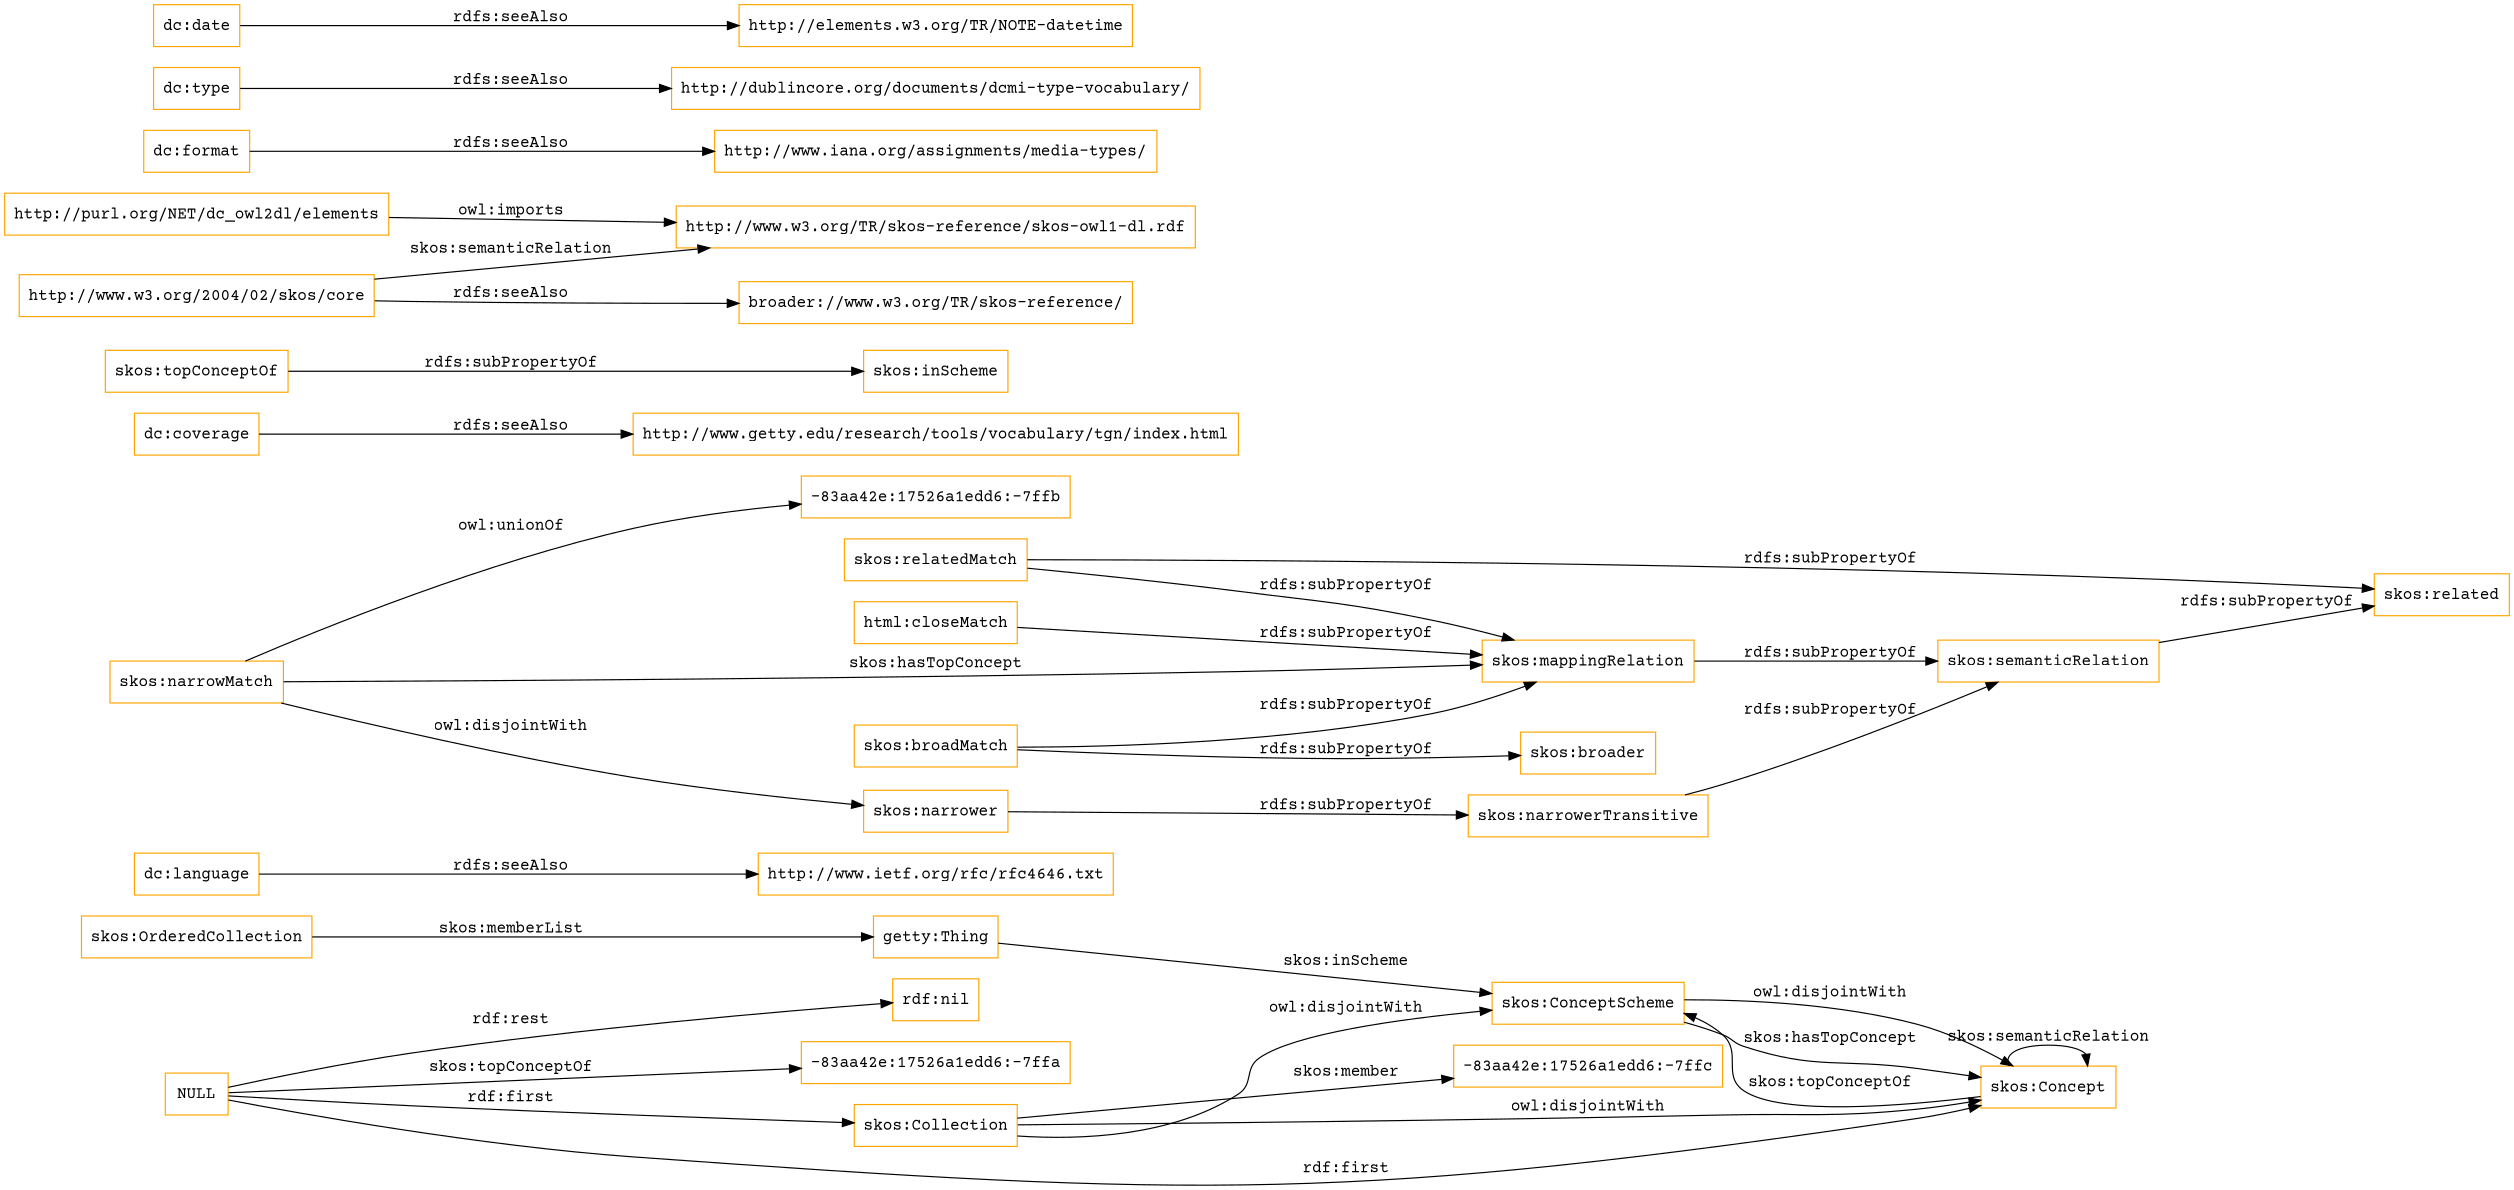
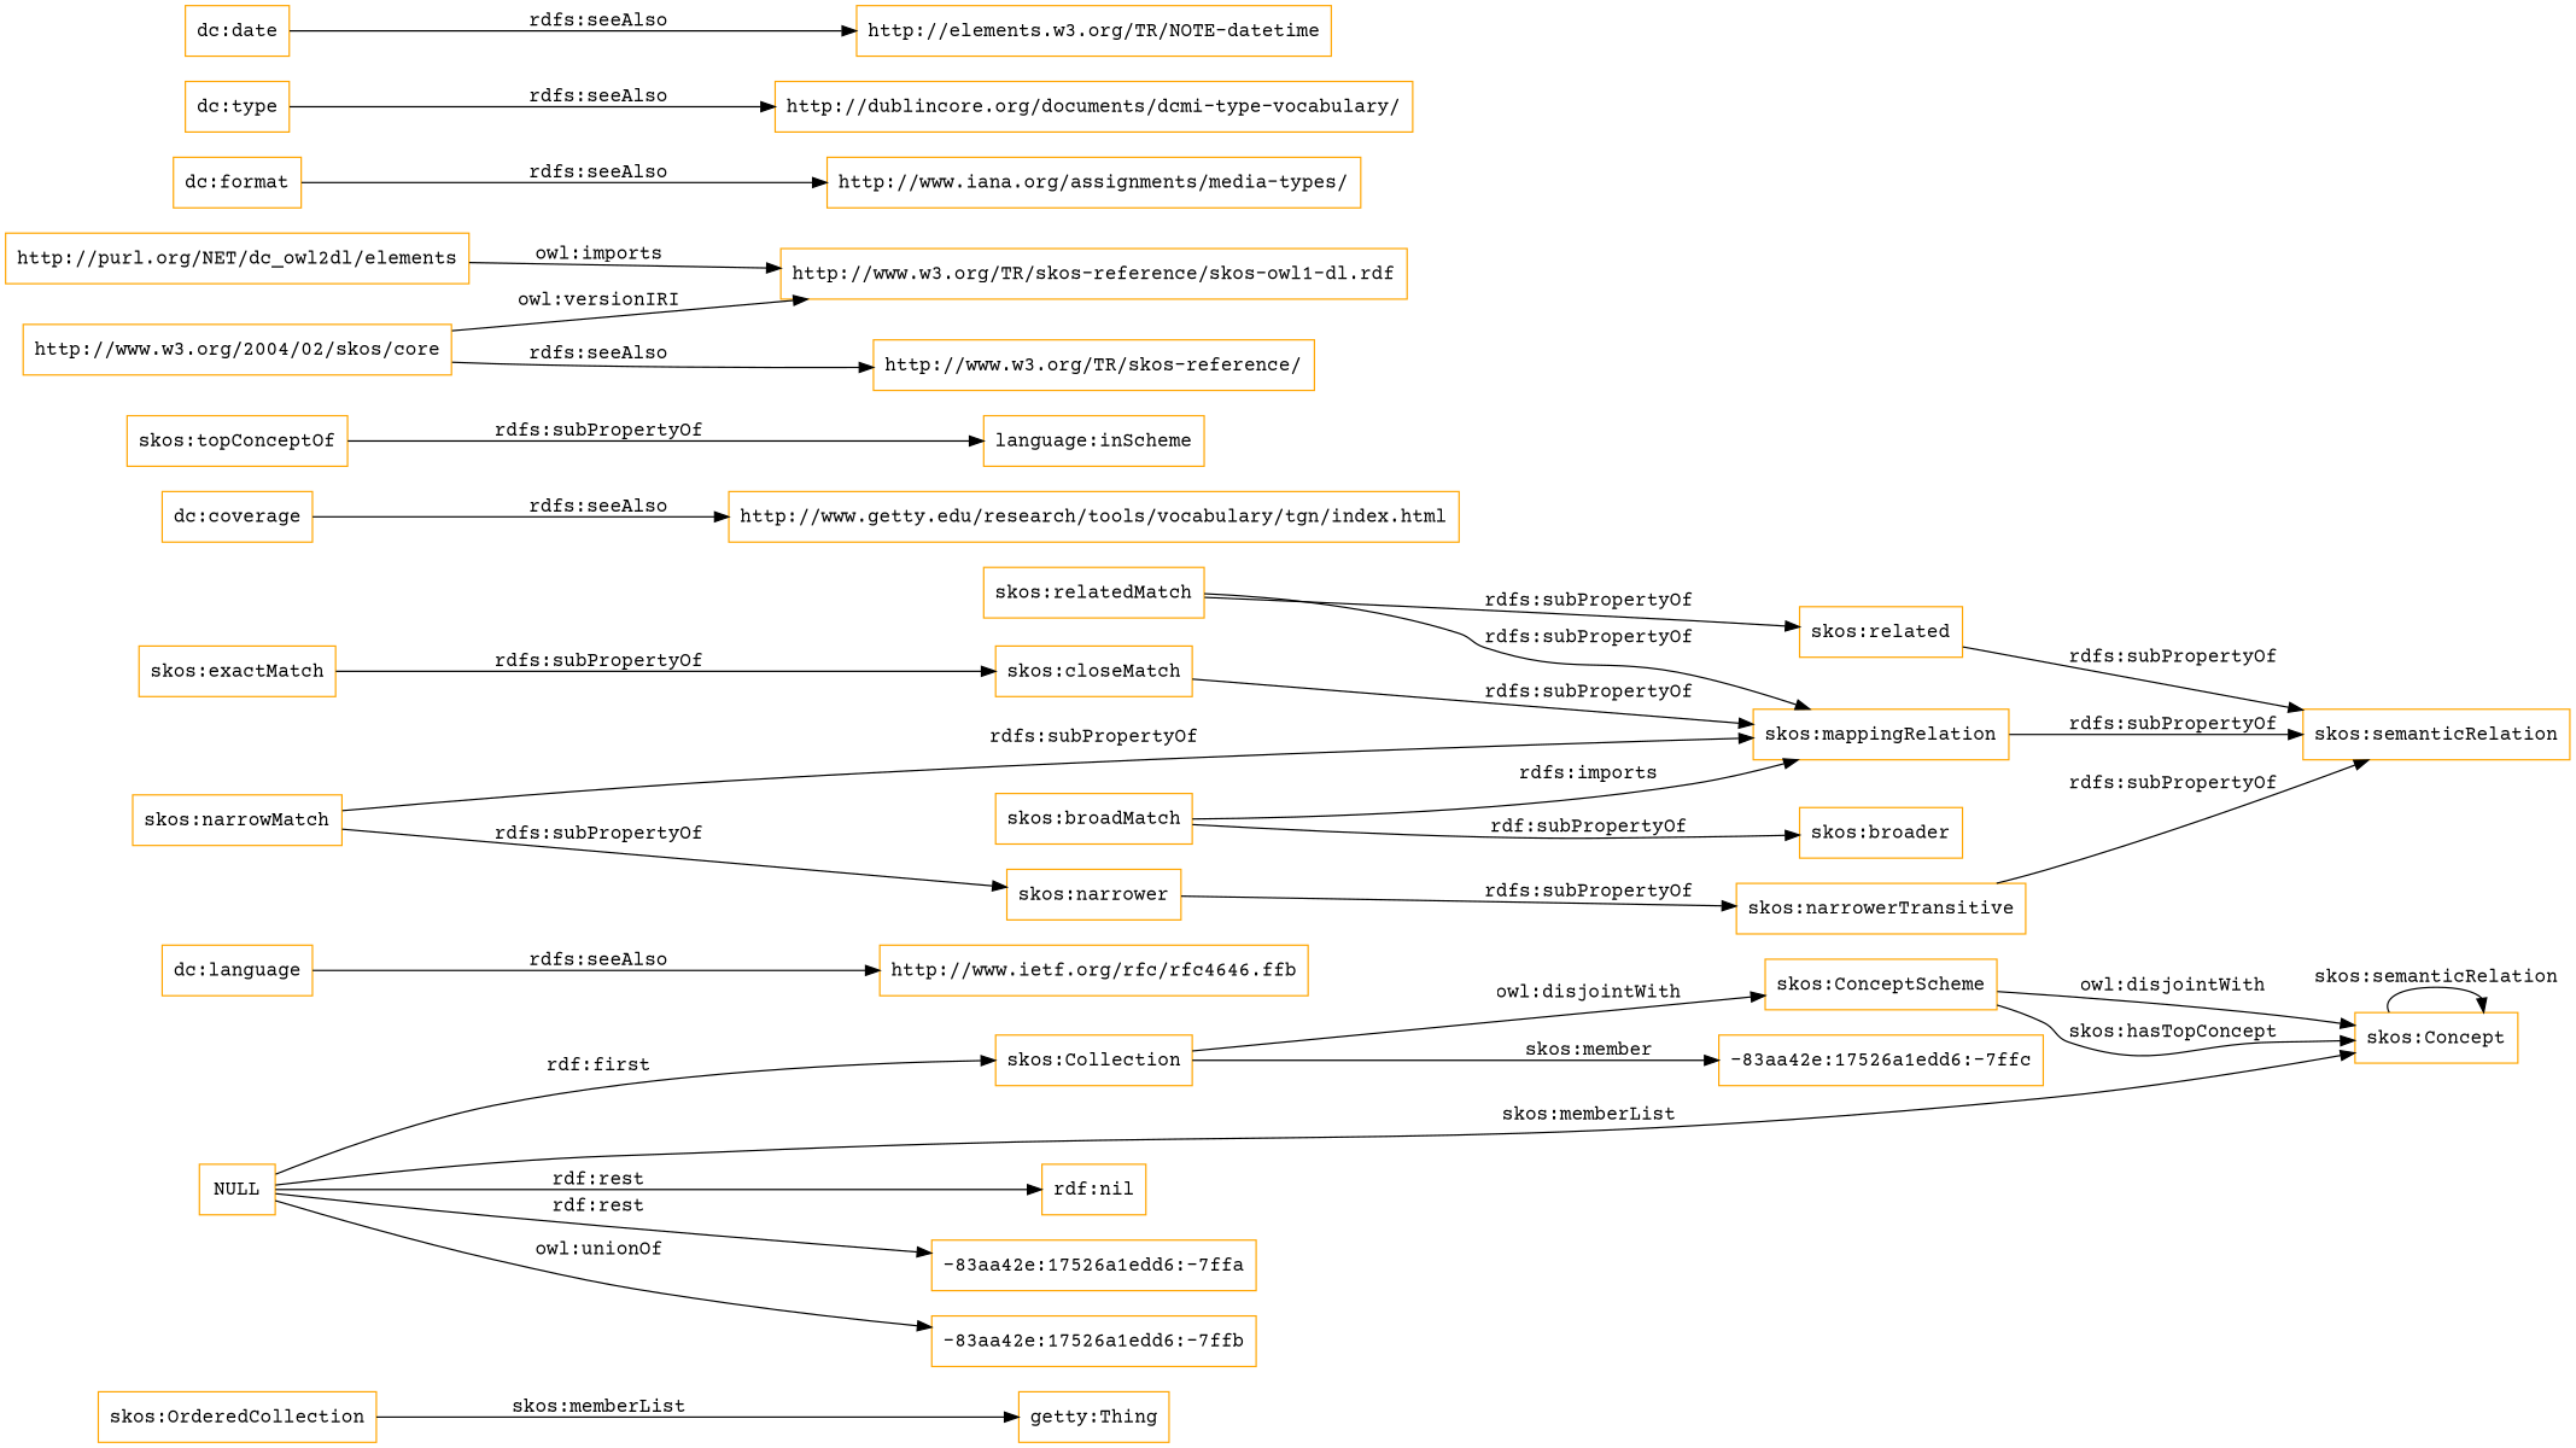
  digraph {
    fontname="Courier Prime"
    rankdir=LR
    node [color=orange fontname="Courier Prime" shape=rectangle]
    edge [fontname="Courier Prime"]
    n1 [label="getty:Thing"]
    "skos:OrderedCollection"
    "skos:ConceptScheme"
    "skos:Collection"
    "-83aa42e:17526a1edd6:-7ffc"
    "skos:Concept"
    "dc:language"
-   "http://www.ietf.org/rfc/rfc4646.txt"
+   "http://www.ietf.org/rfc/rfc4646.txt" [label="http://www.ietf.org/rfc/rfc4646.ffb"]
    NULL
    "rdf:nil"
    "-83aa42e:17526a1edd6:-7ffa"
    "-83aa42e:17526a1edd6:-7ffb"
-   "skos:closeMatch" [label="html:closeMatch"]
+   "skos:closeMatch"
    "skos:mappingRelation"
    "skos:semanticRelation"
    "dc:coverage"
    "http://www.getty.edu/research/tools/vocabulary/tgn/index.html"
    "skos:relatedMatch"
    "skos:related"
    "skos:topConceptOf"
-   "skos:inScheme"
+   "skos:inScheme" [label="language:inScheme"]
    "skos:broadMatch"
    "skos:broader"
    "http://purl.org/NET/dc_owl2dl/elements"
    "http://www.w3.org/TR/skos-reference/skos-owl1-dl.rdf"
+   "skos:exactMatch"
    "dc:format"
    "http://www.iana.org/assignments/media-types/"
    "dc:type"
    "http://dublincore.org/documents/dcmi-type-vocabulary/"
    "http://www.w3.org/2004/02/skos/core"
-   "http://www.w3.org/TR/skos-reference/" [label="broader://www.w3.org/TR/skos-reference/"]
+   "http://www.w3.org/TR/skos-reference/"
    "skos:narrowMatch"
    "skos:narrower"
    "skos:narrowerTransitive"
    n36 [label="http://elements.w3.org/TR/NOTE-datetime"]
    "dc:date"
-   n1 -> "skos:ConceptScheme" [label="skos:inScheme"]
    "skos:OrderedCollection" -> n1 [label="skos:memberList"]
    "skos:ConceptScheme" -> "skos:Concept" [label="owl:disjointWith"]
    "skos:ConceptScheme" -> "skos:Concept" [label="skos:hasTopConcept"]
    "skos:Collection" -> "skos:ConceptScheme" [label="owl:disjointWith"]
    "skos:Collection" -> "-83aa42e:17526a1edd6:-7ffc" [label="skos:member"]
-   "skos:Collection" -> "skos:Concept" [label="owl:disjointWith"]
-   "skos:Concept" -> "skos:ConceptScheme" [label="skos:topConceptOf"]
    "skos:Concept" -> "skos:Concept" [label="skos:semanticRelation"]
    "dc:language" -> "http://www.ietf.org/rfc/rfc4646.txt" [label="rdfs:seeAlso"]
    NULL -> "skos:Collection" [label="rdf:first"]
-   NULL -> "skos:Concept" [label="rdf:first"]
+   NULL -> "skos:Concept" [label="skos:memberList"]
    NULL -> "rdf:nil" [label="rdf:rest"]
-   NULL -> "-83aa42e:17526a1edd6:-7ffa" [label="skos:topConceptOf"]
-   "skos:narrowMatch" -> "-83aa42e:17526a1edd6:-7ffb" [label="owl:unionOf"]
+   NULL -> "-83aa42e:17526a1edd6:-7ffa" [label="rdf:rest"]
+   NULL -> "-83aa42e:17526a1edd6:-7ffb" [label="owl:unionOf"]
    "skos:closeMatch" -> "skos:mappingRelation" [label="rdfs:subPropertyOf"]
    "skos:mappingRelation" -> "skos:semanticRelation" [label="rdfs:subPropertyOf"]
    "dc:coverage" -> "http://www.getty.edu/research/tools/vocabulary/tgn/index.html" [label="rdfs:seeAlso"]
    "skos:relatedMatch" -> "skos:mappingRelation" [label="rdfs:subPropertyOf"]
    "skos:relatedMatch" -> "skos:related" [label="rdfs:subPropertyOf"]
-   "skos:semanticRelation" -> "skos:related" [label="rdfs:subPropertyOf"]
+   "skos:related" -> "skos:semanticRelation" [label="rdfs:subPropertyOf"]
    "skos:topConceptOf" -> "skos:inScheme" [label="rdfs:subPropertyOf"]
-   "skos:broadMatch" -> "skos:mappingRelation" [label="rdfs:subPropertyOf"]
-   "skos:broadMatch" -> "skos:broader" [label="rdfs:subPropertyOf"]
+   "skos:broadMatch" -> "skos:mappingRelation" [label="rdfs:imports"]
+   "skos:broadMatch" -> "skos:broader" [label="rdf:subPropertyOf"]
    "http://purl.org/NET/dc_owl2dl/elements" -> "http://www.w3.org/TR/skos-reference/skos-owl1-dl.rdf" [label="owl:imports"]
+   "skos:exactMatch" -> "skos:closeMatch" [label="rdfs:subPropertyOf"]
    "dc:format" -> "http://www.iana.org/assignments/media-types/" [label="rdfs:seeAlso"]
    "dc:type" -> "http://dublincore.org/documents/dcmi-type-vocabulary/" [label="rdfs:seeAlso"]
-   "http://www.w3.org/2004/02/skos/core" -> "http://www.w3.org/TR/skos-reference/skos-owl1-dl.rdf" [label="skos:semanticRelation"]
+   "http://www.w3.org/2004/02/skos/core" -> "http://www.w3.org/TR/skos-reference/skos-owl1-dl.rdf" [label="owl:versionIRI"]
    "http://www.w3.org/2004/02/skos/core" -> "http://www.w3.org/TR/skos-reference/" [label="rdfs:seeAlso"]
-   "skos:narrowMatch" -> "skos:mappingRelation" [label="skos:hasTopConcept"]
-   "skos:narrowMatch" -> "skos:narrower" [label="owl:disjointWith"]
+   "skos:narrowMatch" -> "skos:mappingRelation" [label="rdfs:subPropertyOf"]
+   "skos:narrowMatch" -> "skos:narrower" [label="rdfs:subPropertyOf"]
    "skos:narrower" -> "skos:narrowerTransitive" [label="rdfs:subPropertyOf"]
    "skos:narrowerTransitive" -> "skos:semanticRelation" [label="rdfs:subPropertyOf"]
    "dc:date" -> n36 [label="rdfs:seeAlso"]
  }
